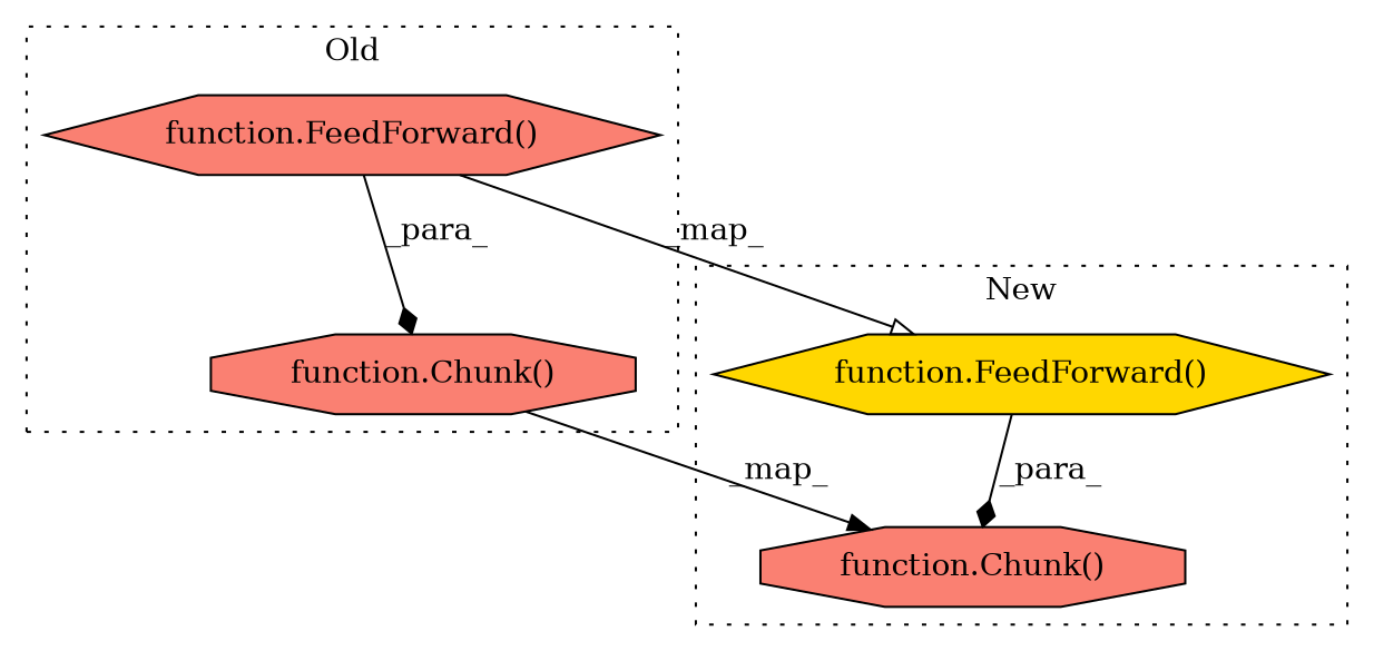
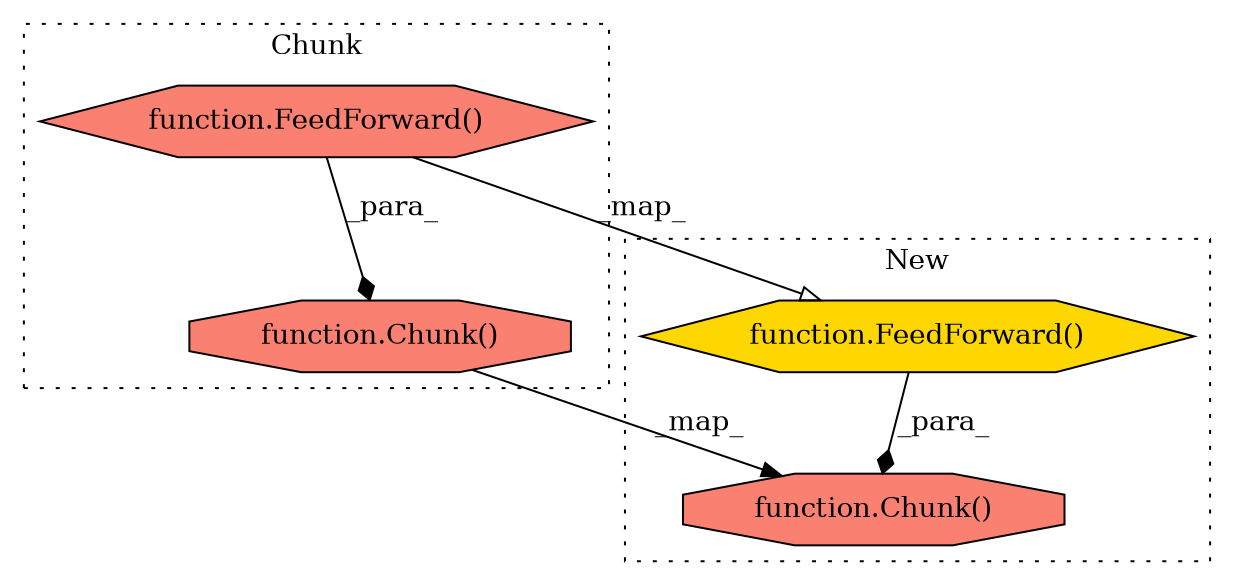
  digraph {
    node [a=75 l="6,16" s="10992,11007" shape=octagon style=filled fillcolor=salmon]
    edge [arrowhead=diamond]
    n1 [label="function.Chunk()" s="10962,11009"]
    n2 [l="12,1" label="function.FeedForward()" shape=hexagon]
    n3 [label="function.Chunk()" s="10975,11008"]
    n4 [l="12,1" label="function.FeedForward()" shape=hexagon fillcolor=gold]
    subgraph cluster_1 {
-     label=Old
+     label=Chunk
      style=dotted
      n1
      n2
    }
    subgraph cluster_2 {
      label=New
      style=dotted
      n3
      n4
    }
    n1 -> n3 [label=_map_ arrowhead=normal]
    n2 -> n1 [label=_para_]
    n2 -> n4 [label=_map_ arrowhead=onormal]
    n4 -> n3 [label=_para_]
  }
